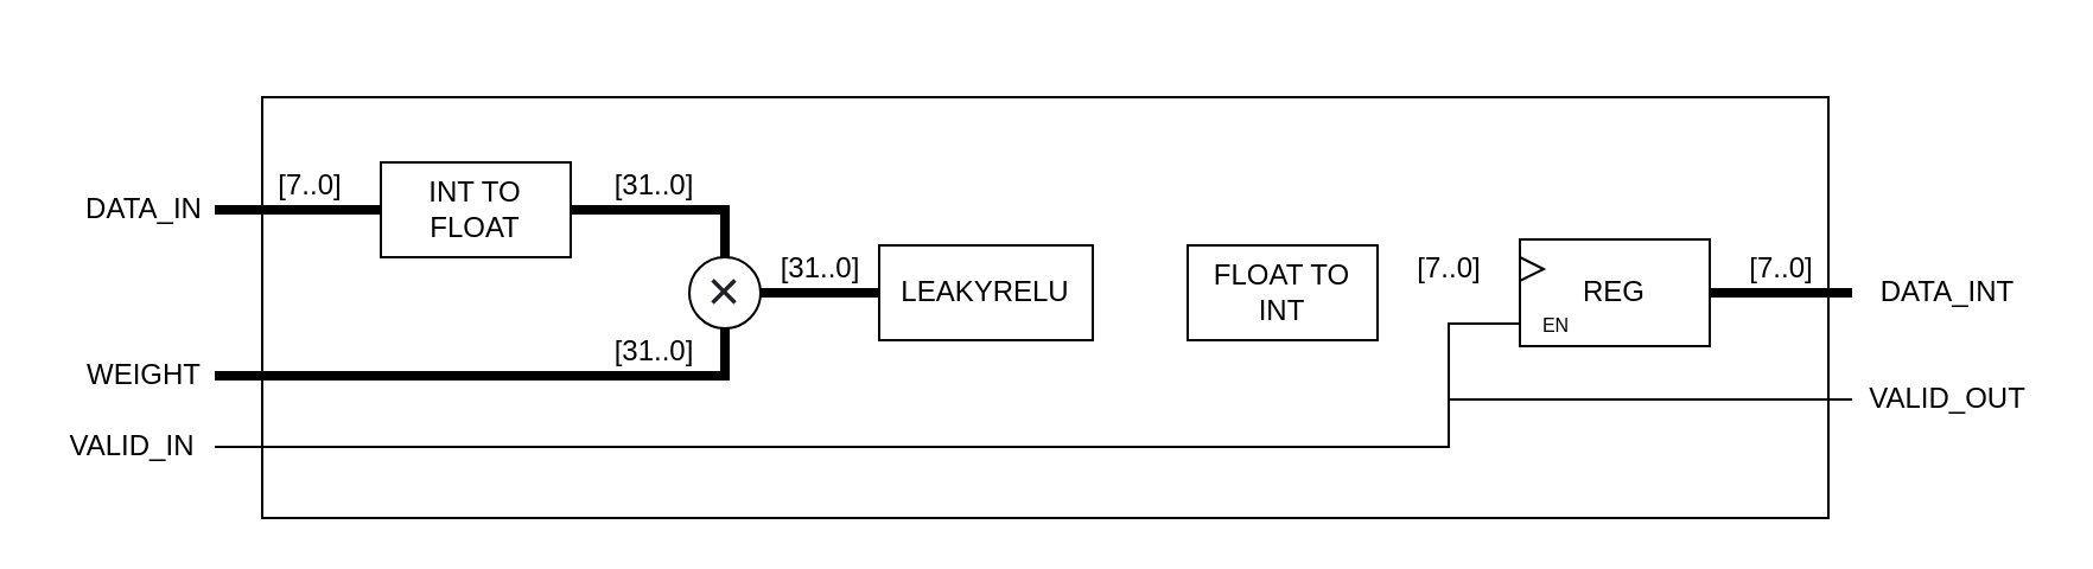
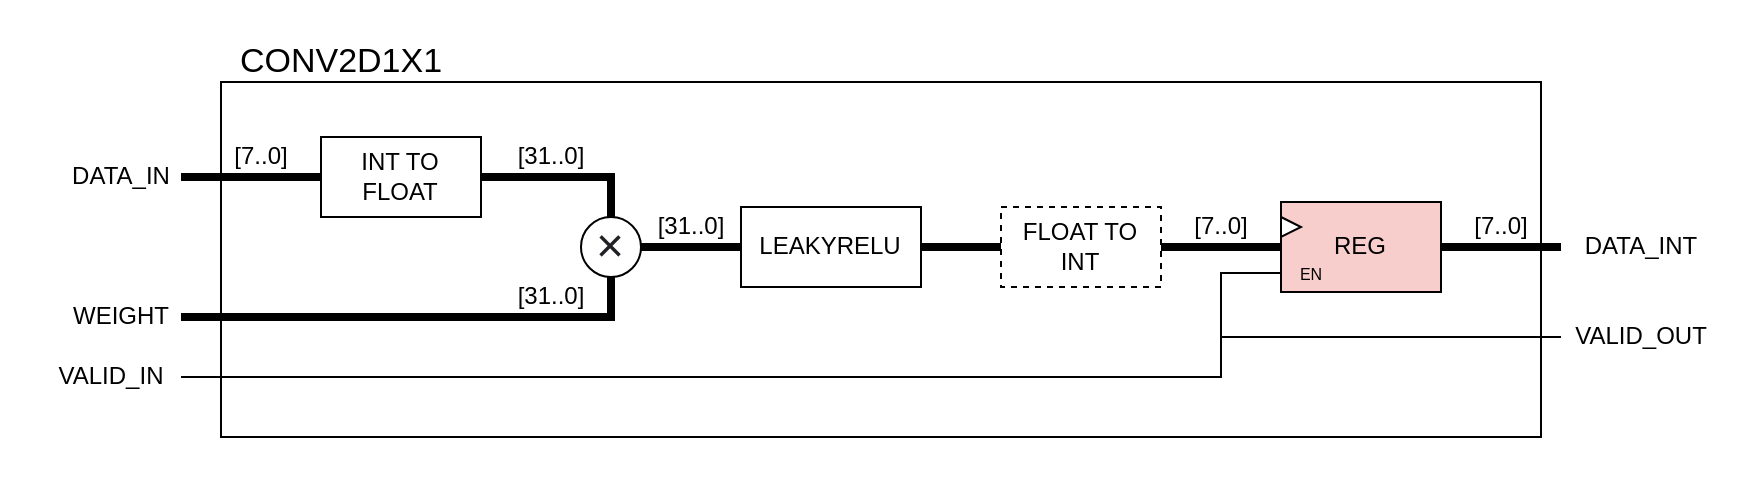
  <mxCell id="0" />
  <mxCell id="1" parent="0" />
  <mxCell id="2" value="" style="rounded=0;whiteSpace=wrap;html=1;fillColor=none;" parent="1" vertex="1"><mxGeometry x="110" y="40.5" width="660" height="177.5" as="geometry" /></mxCell>
  <mxCell id="3" value="INT TO FLOAT" style="rounded=0;whiteSpace=wrap;html=1;" parent="1" vertex="1"><mxGeometry x="160" y="68" width="80" height="40" as="geometry" /></mxCell>
  <mxCell id="4" value="" style="endArrow=none;html=1;strokeWidth=4;entryX=0;entryY=0.5;entryDx=0;entryDy=0;" parent="1" target="3" edge="1"><mxGeometry width="50" height="50" relative="1" as="geometry"><mxPoint x="90" y="88" as="sourcePoint" /><mxPoint x="140" y="78" as="targetPoint" /></mxGeometry></mxCell>
  <mxCell id="5" value="DATA_IN" style="text;html=1;align=center;verticalAlign=middle;resizable=0;points=[];autosize=1;strokeColor=none;" parent="1" vertex="1"><mxGeometry x="30" y="78" width="60" height="20" as="geometry" /></mxCell>
  <mxCell id="6" value="&lt;span style=&quot;color: rgb(32 , 33 , 36) ; font-family: &amp;#34;arial&amp;#34; , sans-serif ; text-align: left ; background-color: rgb(255 , 255 , 255)&quot;&gt;&lt;font style=&quot;font-size: 24px&quot;&gt;×&lt;/font&gt;&lt;/span&gt;" style="ellipse;whiteSpace=wrap;html=1;aspect=fixed;" parent="1" vertex="1"><mxGeometry x="290" y="108" width="30" height="30" as="geometry" /></mxCell>
  <mxCell id="7" value="" style="endArrow=none;html=1;strokeWidth=4;entryX=0.5;entryY=0;entryDx=0;entryDy=0;exitX=1;exitY=0.5;exitDx=0;exitDy=0;rounded=0;" parent="1" source="3" target="6" edge="1"><mxGeometry width="50" height="50" relative="1" as="geometry"><mxPoint x="260" y="128" as="sourcePoint" /><mxPoint x="310" y="78" as="targetPoint" /><Array as="points"><mxPoint x="305" y="88" /></Array></mxGeometry></mxCell>
  <mxCell id="8" value="" style="endArrow=none;html=1;strokeWidth=4;entryX=0.5;entryY=1;entryDx=0;entryDy=0;rounded=0;" parent="1" target="6" edge="1"><mxGeometry width="50" height="50" relative="1" as="geometry"><mxPoint x="90" y="158" as="sourcePoint" /><mxPoint x="230" y="118" as="targetPoint" /><Array as="points"><mxPoint x="305" y="158" /></Array></mxGeometry></mxCell>
  <mxCell id="9" value="WEIGHT" style="text;html=1;align=center;verticalAlign=middle;resizable=0;points=[];autosize=1;strokeColor=none;" parent="1" vertex="1"><mxGeometry x="30" y="148" width="60" height="20" as="geometry" /></mxCell>
  <mxCell id="10" value="" style="endArrow=none;html=1;strokeWidth=4;exitX=1;exitY=0.5;exitDx=0;exitDy=0;" parent="1" source="6" edge="1"><mxGeometry width="50" height="50" relative="1" as="geometry"><mxPoint x="340" y="148" as="sourcePoint" /><mxPoint x="370" y="123" as="targetPoint" /></mxGeometry></mxCell>
- <mxCell id="11" value="FLOAT TO INT" style="rounded=0;whiteSpace=wrap;html=1;" parent="1" vertex="1"><mxGeometry x="500" y="103" width="80" height="40" as="geometry" /></mxCell>
+ <mxCell id="11" value="FLOAT TO INT" style="rounded=0;whiteSpace=wrap;html=1;dashed=1;" parent="1" vertex="1"><mxGeometry x="500" y="103" width="80" height="40" as="geometry" /></mxCell>
+ <mxCell id="12" value="" style="endArrow=none;html=1;strokeWidth=4;exitX=1;exitY=0.5;exitDx=0;exitDy=0;" parent="1" source="11" target="19" edge="1"><mxGeometry width="50" height="50" relative="1" as="geometry"><mxPoint x="590" y="193" as="sourcePoint" /><mxPoint x="640" y="123" as="targetPoint" /></mxGeometry></mxCell>
  <mxCell id="13" value="DATA_INT" style="text;html=1;align=center;verticalAlign=middle;resizable=0;points=[];autosize=1;strokeColor=none;" parent="1" vertex="1"><mxGeometry x="780" y="113" width="80" height="20" as="geometry" /></mxCell>
  <mxCell id="14" value="[7..0]" style="text;html=1;align=center;verticalAlign=middle;resizable=0;points=[];autosize=1;strokeColor=none;" parent="1" vertex="1"><mxGeometry x="110" y="68" width="40" height="20" as="geometry" /></mxCell>
  <mxCell id="15" value="[31..0]" style="text;html=1;align=center;verticalAlign=middle;resizable=0;points=[];autosize=1;strokeColor=none;" parent="1" vertex="1"><mxGeometry x="250" y="68" width="50" height="20" as="geometry" /></mxCell>
  <mxCell id="16" value="[31..0]" style="text;html=1;align=center;verticalAlign=middle;resizable=0;points=[];autosize=1;strokeColor=none;" parent="1" vertex="1"><mxGeometry x="320" y="103" width="50" height="20" as="geometry" /></mxCell>
  <mxCell id="17" value="[31..0]" style="text;html=1;align=center;verticalAlign=middle;resizable=0;points=[];autosize=1;strokeColor=none;" parent="1" vertex="1"><mxGeometry x="250" y="138" width="50" height="20" as="geometry" /></mxCell>
  <mxCell id="18" value="[7..0]" style="text;html=1;align=center;verticalAlign=middle;resizable=0;points=[];autosize=1;strokeColor=none;" parent="1" vertex="1"><mxGeometry x="590" y="103" width="40" height="20" as="geometry" /></mxCell>
- <mxCell id="19" value="REG" style="rounded=0;whiteSpace=wrap;html=1;" parent="1" vertex="1"><mxGeometry x="640" y="100.5" width="80" height="45" as="geometry" /></mxCell>
+ <mxCell id="19" value="REG" style="rounded=0;whiteSpace=wrap;html=1;fillColor=#f8cecc;" parent="1" vertex="1"><mxGeometry x="640" y="100.5" width="80" height="45" as="geometry" /></mxCell>
  <mxCell id="20" value="" style="endArrow=none;html=1;strokeWidth=4;exitX=1;exitY=0.5;exitDx=0;exitDy=0;" parent="1" edge="1"><mxGeometry width="50" height="50" relative="1" as="geometry"><mxPoint x="720" y="123" as="sourcePoint" /><mxPoint x="780" y="123" as="targetPoint" /></mxGeometry></mxCell>
  <mxCell id="21" value="[7..0]" style="text;html=1;align=center;verticalAlign=middle;resizable=0;points=[];autosize=1;strokeColor=none;" parent="1" vertex="1"><mxGeometry x="730" y="103" width="40" height="20" as="geometry" /></mxCell>
  <mxCell id="22" value="&lt;font style=&quot;font-size: 8px&quot;&gt;EN&lt;/font&gt;" style="text;html=1;align=center;verticalAlign=middle;resizable=0;points=[];autosize=1;strokeColor=none;" parent="1" vertex="1"><mxGeometry x="640" y="125.5" width="30" height="20" as="geometry" /></mxCell>
  <mxCell id="23" value="" style="endArrow=none;html=1;rounded=0;entryX=0.011;entryY=0.525;entryDx=0;entryDy=0;entryPerimeter=0;" parent="1" edge="1" target="22"><mxGeometry width="50" height="50" relative="1" as="geometry"><mxPoint x="90" y="188" as="sourcePoint" /><mxPoint x="510" y="158" as="targetPoint" /><Array as="points"><mxPoint x="610" y="188" /><mxPoint x="610" y="136" /></Array></mxGeometry></mxCell>
  <mxCell id="24" value="VALID_IN" style="text;html=1;align=center;verticalAlign=middle;resizable=0;points=[];autosize=1;strokeColor=none;" parent="1" vertex="1"><mxGeometry x="20" y="178" width="70" height="20" as="geometry" /></mxCell>
  <mxCell id="25" value="" style="endArrow=none;html=1;" parent="1" edge="1"><mxGeometry width="50" height="50" relative="1" as="geometry"><mxPoint x="610" y="168" as="sourcePoint" /><mxPoint x="780" y="168" as="targetPoint" /></mxGeometry></mxCell>
  <mxCell id="26" value="VALID_OUT" style="text;html=1;align=center;verticalAlign=middle;resizable=0;points=[];autosize=1;strokeColor=none;" parent="1" vertex="1"><mxGeometry x="780" y="158" width="80" height="20" as="geometry" /></mxCell>
  <mxCell id="27" value="" style="triangle;whiteSpace=wrap;html=1;" parent="1" vertex="1"><mxGeometry x="640" y="108" width="10" height="10" as="geometry" /></mxCell>
+ <mxCell id="28" value="&lt;font style=&quot;font-size: 17px&quot;&gt;CONV2D1X1&lt;/font&gt;" style="text;html=1;align=center;verticalAlign=middle;resizable=0;points=[];autosize=1;strokeColor=none;" parent="1" vertex="1"><mxGeometry x="110" y="20.5" width="120" height="20" as="geometry" /></mxCell>
  <mxCell id="29" value="LEAKYRELU" style="rounded=0;whiteSpace=wrap;html=1;" vertex="1" parent="1"><mxGeometry x="370" y="103" width="90" height="40" as="geometry" /></mxCell>
+ <mxCell id="30" value="" style="endArrow=none;html=1;strokeWidth=4;exitX=1;exitY=0.5;exitDx=0;exitDy=0;entryX=0;entryY=0.5;entryDx=0;entryDy=0;" edge="1" parent="1" source="29" target="11"><mxGeometry width="50" height="50" relative="1" as="geometry"><mxPoint x="530" y="188" as="sourcePoint" /><mxPoint x="580" y="138" as="targetPoint" /></mxGeometry></mxCell>
